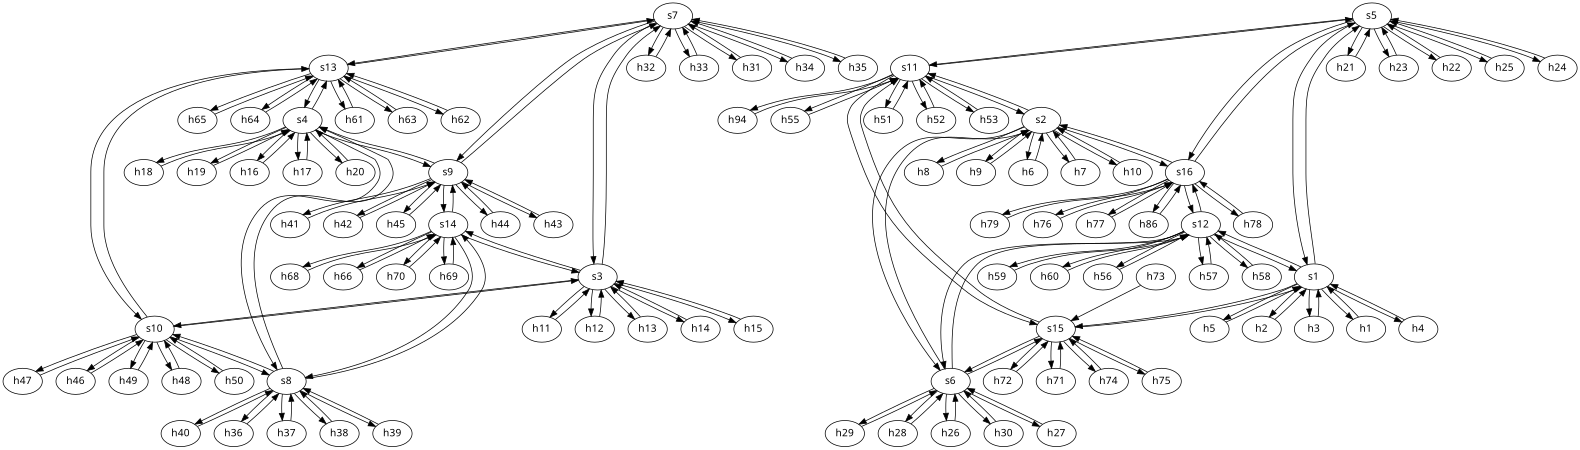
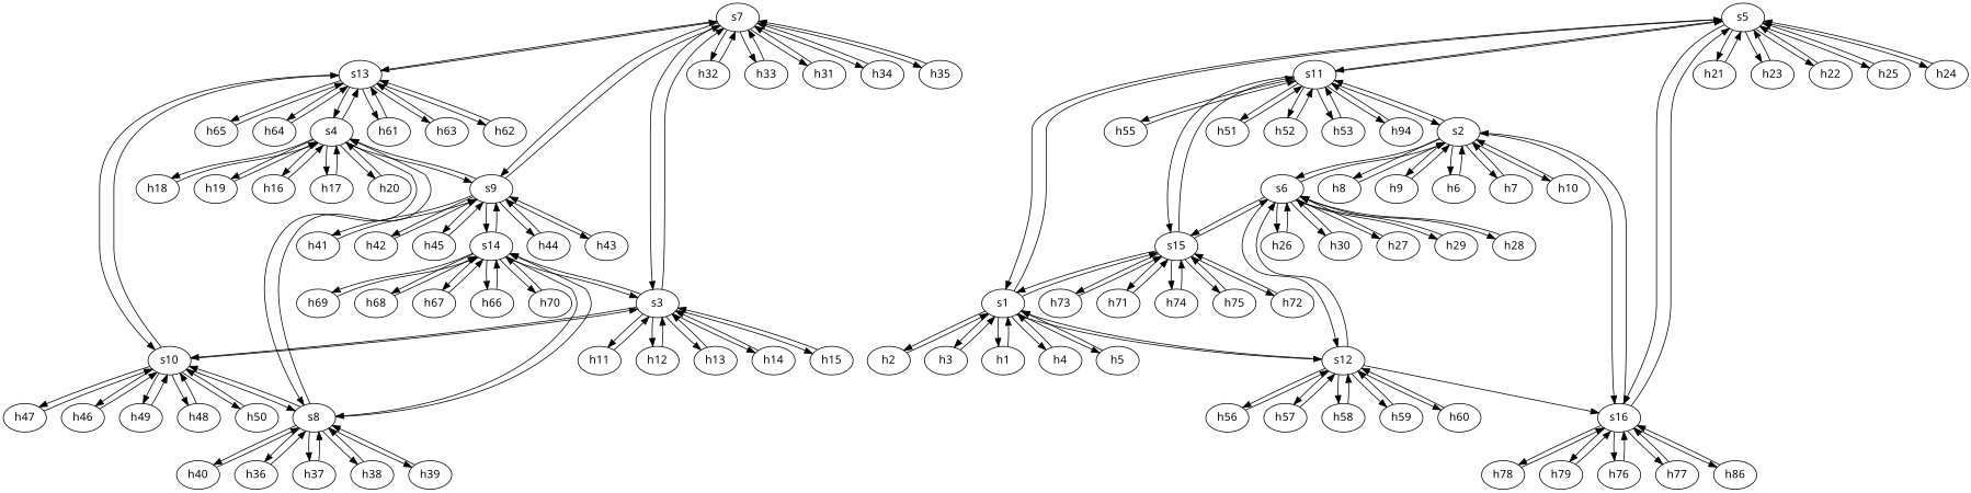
  strict digraph {
    fontname="Noto Sans"
    node [fontname="Noto Sans" type=host]
    edge [capacity="1Gbps" cost=1 dst_port=0 fontname="Noto Sans" src_port=0]
    s7 [type=switch]
    s13 [type=switch]
    s9 [type=switch]
    s3 [type=switch]
    h32 [ip="111.0.0.32" mac="0:0:0:0:0:20"]
    h33 [ip="111.0.0.33" mac="0:0:0:0:0:21"]
    h31 [ip="111.0.0.31" mac="0:0:0:0:0:1f"]
    h34 [ip="111.0.0.34" mac="0:0:0:0:0:22"]
    h35 [ip="111.0.0.35" mac="0:0:0:0:0:23"]
    s4 [type=switch]
    s10 [type=switch]
    h61 [ip="111.0.0.61" mac="0:0:0:0:0:3d"]
    h63 [ip="111.0.0.63" mac="0:0:0:0:0:3f"]
    h62 [ip="111.0.0.62" mac="0:0:0:0:0:3e"]
    h65 [ip="111.0.0.65" mac="0:0:0:0:0:41"]
    h64 [ip="111.0.0.64" mac="0:0:0:0:0:40"]
    h45 [ip="111.0.0.45" mac="0:0:0:0:0:2d"]
    h44 [ip="111.0.0.44" mac="0:0:0:0:0:2c"]
    h43 [ip="111.0.0.43" mac="0:0:0:0:0:2b"]
    h41 [ip="111.0.0.41" mac="0:0:0:0:0:29"]
    h42 [ip="111.0.0.42" mac="0:0:0:0:0:2a"]
    s14 [type=switch]
    h11 [ip="111.0.0.11" mac="0:0:0:0:0:b"]
    h12 [ip="111.0.0.12" mac="0:0:0:0:0:c"]
    h13 [ip="111.0.0.13" mac="0:0:0:0:0:d"]
    h14 [ip="111.0.0.14" mac="0:0:0:0:0:e"]
    h15 [ip="111.0.0.15" mac="0:0:0:0:0:f"]
    h20 [ip="111.0.0.20" mac="0:0:0:0:0:14"]
    s8 [type=switch]
    h18 [ip="111.0.0.18" mac="0:0:0:0:0:12"]
    h19 [ip="111.0.0.19" mac="0:0:0:0:0:13"]
    h16 [ip="111.0.0.16" mac="0:0:0:0:0:10"]
    h17 [ip="111.0.0.17" mac="0:0:0:0:0:11"]
    h47 [ip="111.0.0.47" mac="0:0:0:0:0:2f"]
    h46 [ip="111.0.0.46" mac="0:0:0:0:0:2e"]
    h49 [ip="111.0.0.49" mac="0:0:0:0:0:31"]
    h48 [ip="111.0.0.48" mac="0:0:0:0:0:30"]
    h50 [ip="111.0.0.50" mac="0:0:0:0:0:32"]
    h69 [ip="111.0.0.69" mac="0:0:0:0:0:45"]
    h68 [ip="111.0.0.68" mac="0:0:0:0:0:44"]
+   h67 [ip="111.0.0.67" mac="0:0:0:0:0:43"]
    h66 [ip="111.0.0.66" mac="0:0:0:0:0:42"]
    h70 [ip="111.0.0.70" mac="0:0:0:0:0:46"]
    h40 [ip="111.0.0.40" mac="0:0:0:0:0:28"]
    h36 [ip="111.0.0.36" mac="0:0:0:0:0:24"]
    h37 [ip="111.0.0.37" mac="0:0:0:0:0:25"]
    h38 [ip="111.0.0.38" mac="0:0:0:0:0:26"]
    h39 [ip="111.0.0.39" mac="0:0:0:0:0:27"]
    s5 [type=switch]
    s11 [type=switch]
    s16 [type=switch]
    s1 [type=switch]
    h21 [ip="111.0.0.21" mac="0:0:0:0:0:15"]
    h23 [ip="111.0.0.23" mac="0:0:0:0:0:17"]
    h22 [ip="111.0.0.22" mac="0:0:0:0:0:16"]
    h25 [ip="111.0.0.25" mac="0:0:0:0:0:19"]
    h24 [ip="111.0.0.24" mac="0:0:0:0:0:18"]
    n58 [ip="111.0.0.54" label=h94 mac="0:0:0:0:0:36"]
    h55 [ip="111.0.0.55" mac="0:0:0:0:0:37"]
    h51 [ip="111.0.0.51" mac="0:0:0:0:0:33"]
    h52 [ip="111.0.0.52" mac="0:0:0:0:0:34"]
    h53 [ip="111.0.0.53" mac="0:0:0:0:0:35"]
    s15 [type=switch]
    s2 [type=switch]
    s12 [type=switch]
    h78 [ip="111.0.0.78" mac="0:0:0:0:0:4e"]
    h79 [ip="111.0.0.79" mac="0:0:0:0:0:4f"]
    h76 [ip="111.0.0.76" mac="0:0:0:0:0:4c"]
    h77 [ip="111.0.0.77" mac="0:0:0:0:0:4d"]
    n70 [ip="111.0.0.80" label=h86 mac="0:0:0:0:0:50"]
    h2 [ip="111.0.0.2" mac="0:0:0:0:0:2"]
    h3 [ip="111.0.0.3" mac="0:0:0:0:0:3"]
    h1 [ip="111.0.0.1" mac="0:0:0:0:0:1"]
    h4 [ip="111.0.0.4" mac="0:0:0:0:0:4"]
    h5 [ip="111.0.0.5" mac="0:0:0:0:0:5"]
    s6 [type=switch]
    h74 [ip="111.0.0.74" mac="0:0:0:0:0:4a"]
    h75 [ip="111.0.0.75" mac="0:0:0:0:0:4b"]
    h72 [ip="111.0.0.72" mac="0:0:0:0:0:48"]
    h73 [ip="111.0.0.73" mac="0:0:0:0:0:49"]
    h71 [ip="111.0.0.71" mac="0:0:0:0:0:47"]
    h8 [ip="111.0.0.8" mac="0:0:0:0:0:8"]
    h9 [ip="111.0.0.9" mac="0:0:0:0:0:9"]
    h6 [ip="111.0.0.6" mac="0:0:0:0:0:6"]
    h7 [ip="111.0.0.7" mac="0:0:0:0:0:7"]
    h10 [ip="111.0.0.10" mac="0:0:0:0:0:a"]
    h56 [ip="111.0.0.56" mac="0:0:0:0:0:38"]
    h57 [ip="111.0.0.57" mac="0:0:0:0:0:39"]
    h58 [ip="111.0.0.58" mac="0:0:0:0:0:3a"]
    h59 [ip="111.0.0.59" mac="0:0:0:0:0:3b"]
    h60 [ip="111.0.0.60" mac="0:0:0:0:0:3c"]
    h29 [ip="111.0.0.29" mac="0:0:0:0:0:1d"]
    h28 [ip="111.0.0.28" mac="0:0:0:0:0:1c"]
    h26 [ip="111.0.0.26" mac="0:0:0:0:0:1a"]
    h30 [ip="111.0.0.30" mac="0:0:0:0:0:1e"]
    h27 [ip="111.0.0.27" mac="0:0:0:0:0:1b"]
    s7 -> s13 [dst_port=1 src_port=1]
    s7 -> s9 [dst_port=1 src_port=2]
    s7 -> s3 [dst_port=1]
    s7 -> h32 [src_port=6]
    s7 -> h33 [src_port=7]
    s7 -> h31 [src_port=5]
    s7 -> h34 [src_port=8]
    s7 -> h35 [src_port=9]
    s13 -> s7 [dst_port=1 src_port=1]
    s13 -> s4 [src_port=2]
    s13 -> s10 [dst_port=1]
    s13 -> h61 [src_port=5]
    s13 -> h63 [src_port=7]
    s13 -> h62 [src_port=6]
    s13 -> h65 [src_port=9]
    s13 -> h64 [src_port=8]
    s9 -> s7 [dst_port=2 src_port=1]
    s9 -> s4 [dst_port=1 src_port=2]
    s9 -> h45 [src_port=9]
    s9 -> h44 [src_port=8]
    s9 -> h43 [src_port=7]
    s9 -> h41 [src_port=5]
    s9 -> h42 [src_port=6]
    s9 -> s14 [dst_port=1]
    s3 -> s7 [src_port=1]
    s3 -> s10
    s3 -> s14 [src_port=2]
    s3 -> h11 [src_port=5]
    s3 -> h12 [src_port=6]
    s3 -> h13 [src_port=7]
    s3 -> h14 [src_port=8]
    s3 -> h15 [src_port=9]
    h32 -> s7 [dst_port=6]
    h33 -> s7 [dst_port=7]
    h31 -> s7 [dst_port=5]
    h34 -> s7 [dst_port=8]
    h35 -> s7 [dst_port=9]
    s4 -> s13 [dst_port=2]
    s4 -> s9 [dst_port=2 src_port=1]
    s4 -> h20 [src_port=9]
    s4 -> s8 [dst_port=2 src_port=2]
    s4 -> h18 [src_port=7]
    s4 -> h19 [src_port=8]
    s4 -> h16 [src_port=5]
    s4 -> h17 [src_port=6]
    s10 -> s13 [src_port=1]
    s10 -> s3
    s10 -> s8 [src_port=2]
    s10 -> h47 [src_port=6]
    s10 -> h46 [src_port=5]
    s10 -> h49 [src_port=8]
    s10 -> h48 [src_port=7]
    s10 -> h50 [src_port=9]
    h61 -> s13 [dst_port=5]
    h63 -> s13 [dst_port=7]
    h62 -> s13 [dst_port=6]
    h65 -> s13 [dst_port=9]
    h64 -> s13 [dst_port=8]
    h45 -> s9 [dst_port=9]
    h44 -> s9 [dst_port=8]
    h43 -> s9 [dst_port=7]
    h41 -> s9 [dst_port=5]
    h42 -> s9 [dst_port=6]
    s14 -> s9 [src_port=1]
    s14 -> s3 [dst_port=2]
    s14 -> s8 [dst_port=1 src_port=2]
    s14 -> h69 [src_port=8]
    s14 -> h68 [src_port=7]
+   s14 -> h67 [src_port=6]
    s14 -> h66 [src_port=5]
    s14 -> h70 [src_port=9]
    h11 -> s3 [dst_port=5]
    h12 -> s3 [dst_port=6]
    h13 -> s3 [dst_port=7]
    h14 -> s3 [dst_port=8]
    h15 -> s3 [dst_port=9]
    h20 -> s4 [dst_port=9]
    s8 -> s4 [dst_port=2 src_port=2]
    s8 -> s10 [dst_port=2]
    s8 -> s14 [dst_port=2 src_port=1]
    s8 -> h40 [src_port=9]
    s8 -> h36 [src_port=5]
    s8 -> h37 [src_port=6]
    s8 -> h38 [src_port=7]
    s8 -> h39 [src_port=8]
    h18 -> s4 [dst_port=7]
    h19 -> s4 [dst_port=8]
    h16 -> s4 [dst_port=5]
    h17 -> s4 [dst_port=6]
    h47 -> s10 [dst_port=6]
    h46 -> s10 [dst_port=5]
    h49 -> s10 [dst_port=8]
    h48 -> s10 [dst_port=7]
    h50 -> s10 [dst_port=9]
    h69 -> s14 [dst_port=8]
    h68 -> s14 [dst_port=7]
+   h67 -> s14 [dst_port=6]
    h66 -> s14 [dst_port=5]
    h70 -> s14 [dst_port=9]
    h40 -> s8 [dst_port=9]
    h36 -> s8 [dst_port=5]
    h37 -> s8 [dst_port=6]
    h38 -> s8 [dst_port=7]
    h39 -> s8 [dst_port=8]
    s5 -> s11 [dst_port=2 src_port=1]
    s5 -> s16 [dst_port=1 src_port=2]
    s5 -> s1 [dst_port=2]
    s5 -> h21 [src_port=5]
    s5 -> h23 [src_port=7]
    s5 -> h22 [src_port=6]
    s5 -> h25 [src_port=9]
    s5 -> h24 [src_port=8]
    s11 -> s5 [dst_port=1 src_port=2]
    s11 -> n58 [src_port=8]
    s11 -> h55 [src_port=9]
    s11 -> h51 [src_port=5]
    s11 -> h52 [src_port=6]
    s11 -> h53 [src_port=7]
    s11 -> s15 [src_port=1]
    s11 -> s2
    s16 -> s5 [dst_port=2 src_port=1]
    s16 -> s2 [dst_port=2]
-   s16 -> s12 [dst_port=2 src_port=2]
    s16 -> h78 [src_port=7]
    s16 -> h79 [src_port=8]
    s16 -> h76 [src_port=5]
    s16 -> h77 [src_port=6]
    s16 -> n70 [src_port=9]
    s1 -> s5 [src_port=2]
    s1 -> s15 [dst_port=1 src_port=1]
    s1 -> s12
    s1 -> h2 [src_port=6]
    s1 -> h3 [src_port=7]
    s1 -> h1 [src_port=5]
    s1 -> h4 [src_port=8]
    s1 -> h5 [src_port=9]
    h21 -> s5 [dst_port=5]
    h23 -> s5 [dst_port=7]
    h22 -> s5 [dst_port=6]
    h25 -> s5 [dst_port=9]
    h24 -> s5 [dst_port=8]
    n58 -> s11 [dst_port=8]
    h55 -> s11 [dst_port=9]
    h51 -> s11 [dst_port=5]
    h52 -> s11 [dst_port=6]
    h53 -> s11 [dst_port=7]
    s15 -> s11 [dst_port=1 src_port=1]
    s15 -> s1 [dst_port=1]
    s15 -> s6 [dst_port=1 src_port=2]
    s15 -> h74 [src_port=8]
    s15 -> h75 [src_port=9]
    s15 -> h72 [src_port=6]
+   s15 -> h73 [src_port=7]
    s15 -> h71 [src_port=5]
    s2 -> s11
    s2 -> s16 [src_port=2]
    s2 -> s6 [src_port=1]
    s2 -> h8 [src_port=7]
    s2 -> h9 [src_port=8]
    s2 -> h6 [src_port=5]
    s2 -> h7 [src_port=6]
    s2 -> h10 [src_port=9]
    s12 -> s16 [dst_port=2 src_port=2]
    s12 -> s1
    s12 -> s6 [dst_port=2 src_port=1]
    s12 -> h56 [src_port=5]
    s12 -> h57 [src_port=6]
    s12 -> h58 [src_port=7]
    s12 -> h59 [src_port=8]
    s12 -> h60 [src_port=9]
    h78 -> s16 [dst_port=7]
    h79 -> s16 [dst_port=8]
    h76 -> s16 [dst_port=5]
    h77 -> s16 [dst_port=6]
    n70 -> s16 [dst_port=9]
    h2 -> s1 [dst_port=6]
    h3 -> s1 [dst_port=7]
    h1 -> s1 [dst_port=5]
    h4 -> s1 [dst_port=8]
    h5 -> s1 [dst_port=9]
    s6 -> s15 [dst_port=2 src_port=1]
    s6 -> s2 [dst_port=1]
    s6 -> s12 [dst_port=1 src_port=2]
    s6 -> h29 [src_port=8]
    s6 -> h28 [src_port=7]
    s6 -> h26 [src_port=5]
    s6 -> h30 [src_port=9]
    s6 -> h27 [src_port=6]
    h74 -> s15 [dst_port=8]
    h75 -> s15 [dst_port=9]
    h72 -> s15 [dst_port=6]
    h73 -> s15 [dst_port=7]
    h71 -> s15 [dst_port=5]
    h8 -> s2 [dst_port=7]
    h9 -> s2 [dst_port=8]
    h6 -> s2 [dst_port=5]
    h7 -> s2 [dst_port=6]
    h10 -> s2 [dst_port=9]
    h56 -> s12 [dst_port=5]
    h57 -> s12 [dst_port=6]
    h58 -> s12 [dst_port=7]
    h59 -> s12 [dst_port=8]
    h60 -> s12 [dst_port=9]
    h29 -> s6 [dst_port=8]
    h28 -> s6 [dst_port=7]
    h26 -> s6 [dst_port=5]
    h30 -> s6 [dst_port=9]
    h27 -> s6 [dst_port=6]
  }
